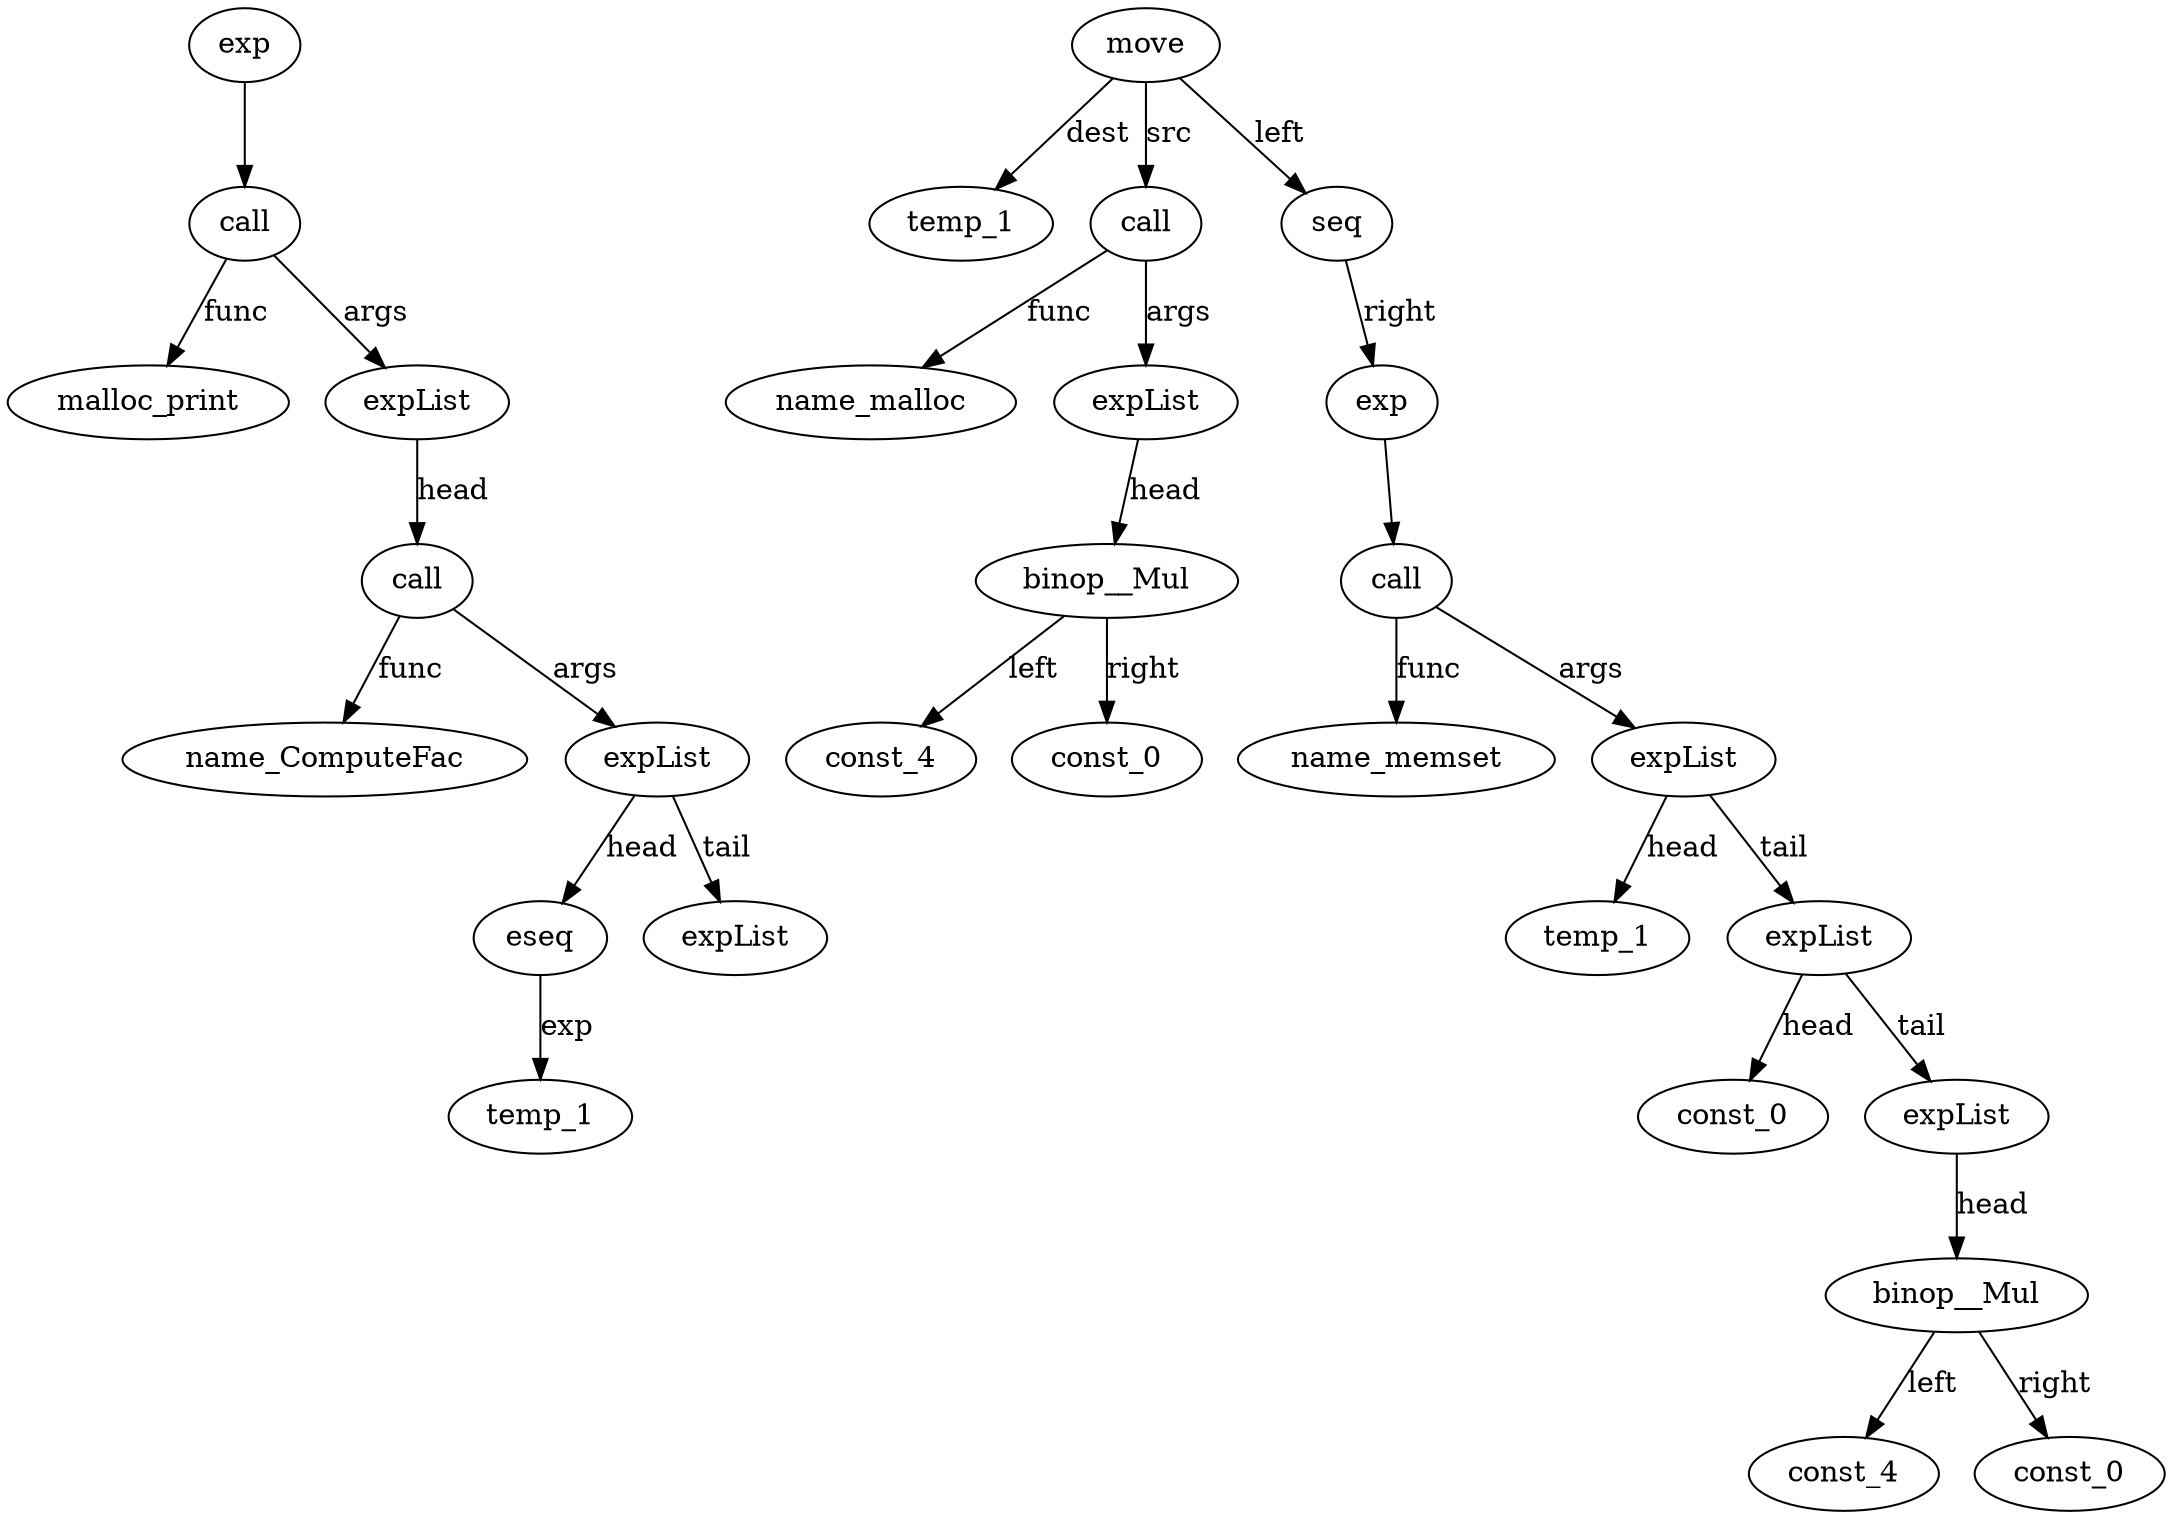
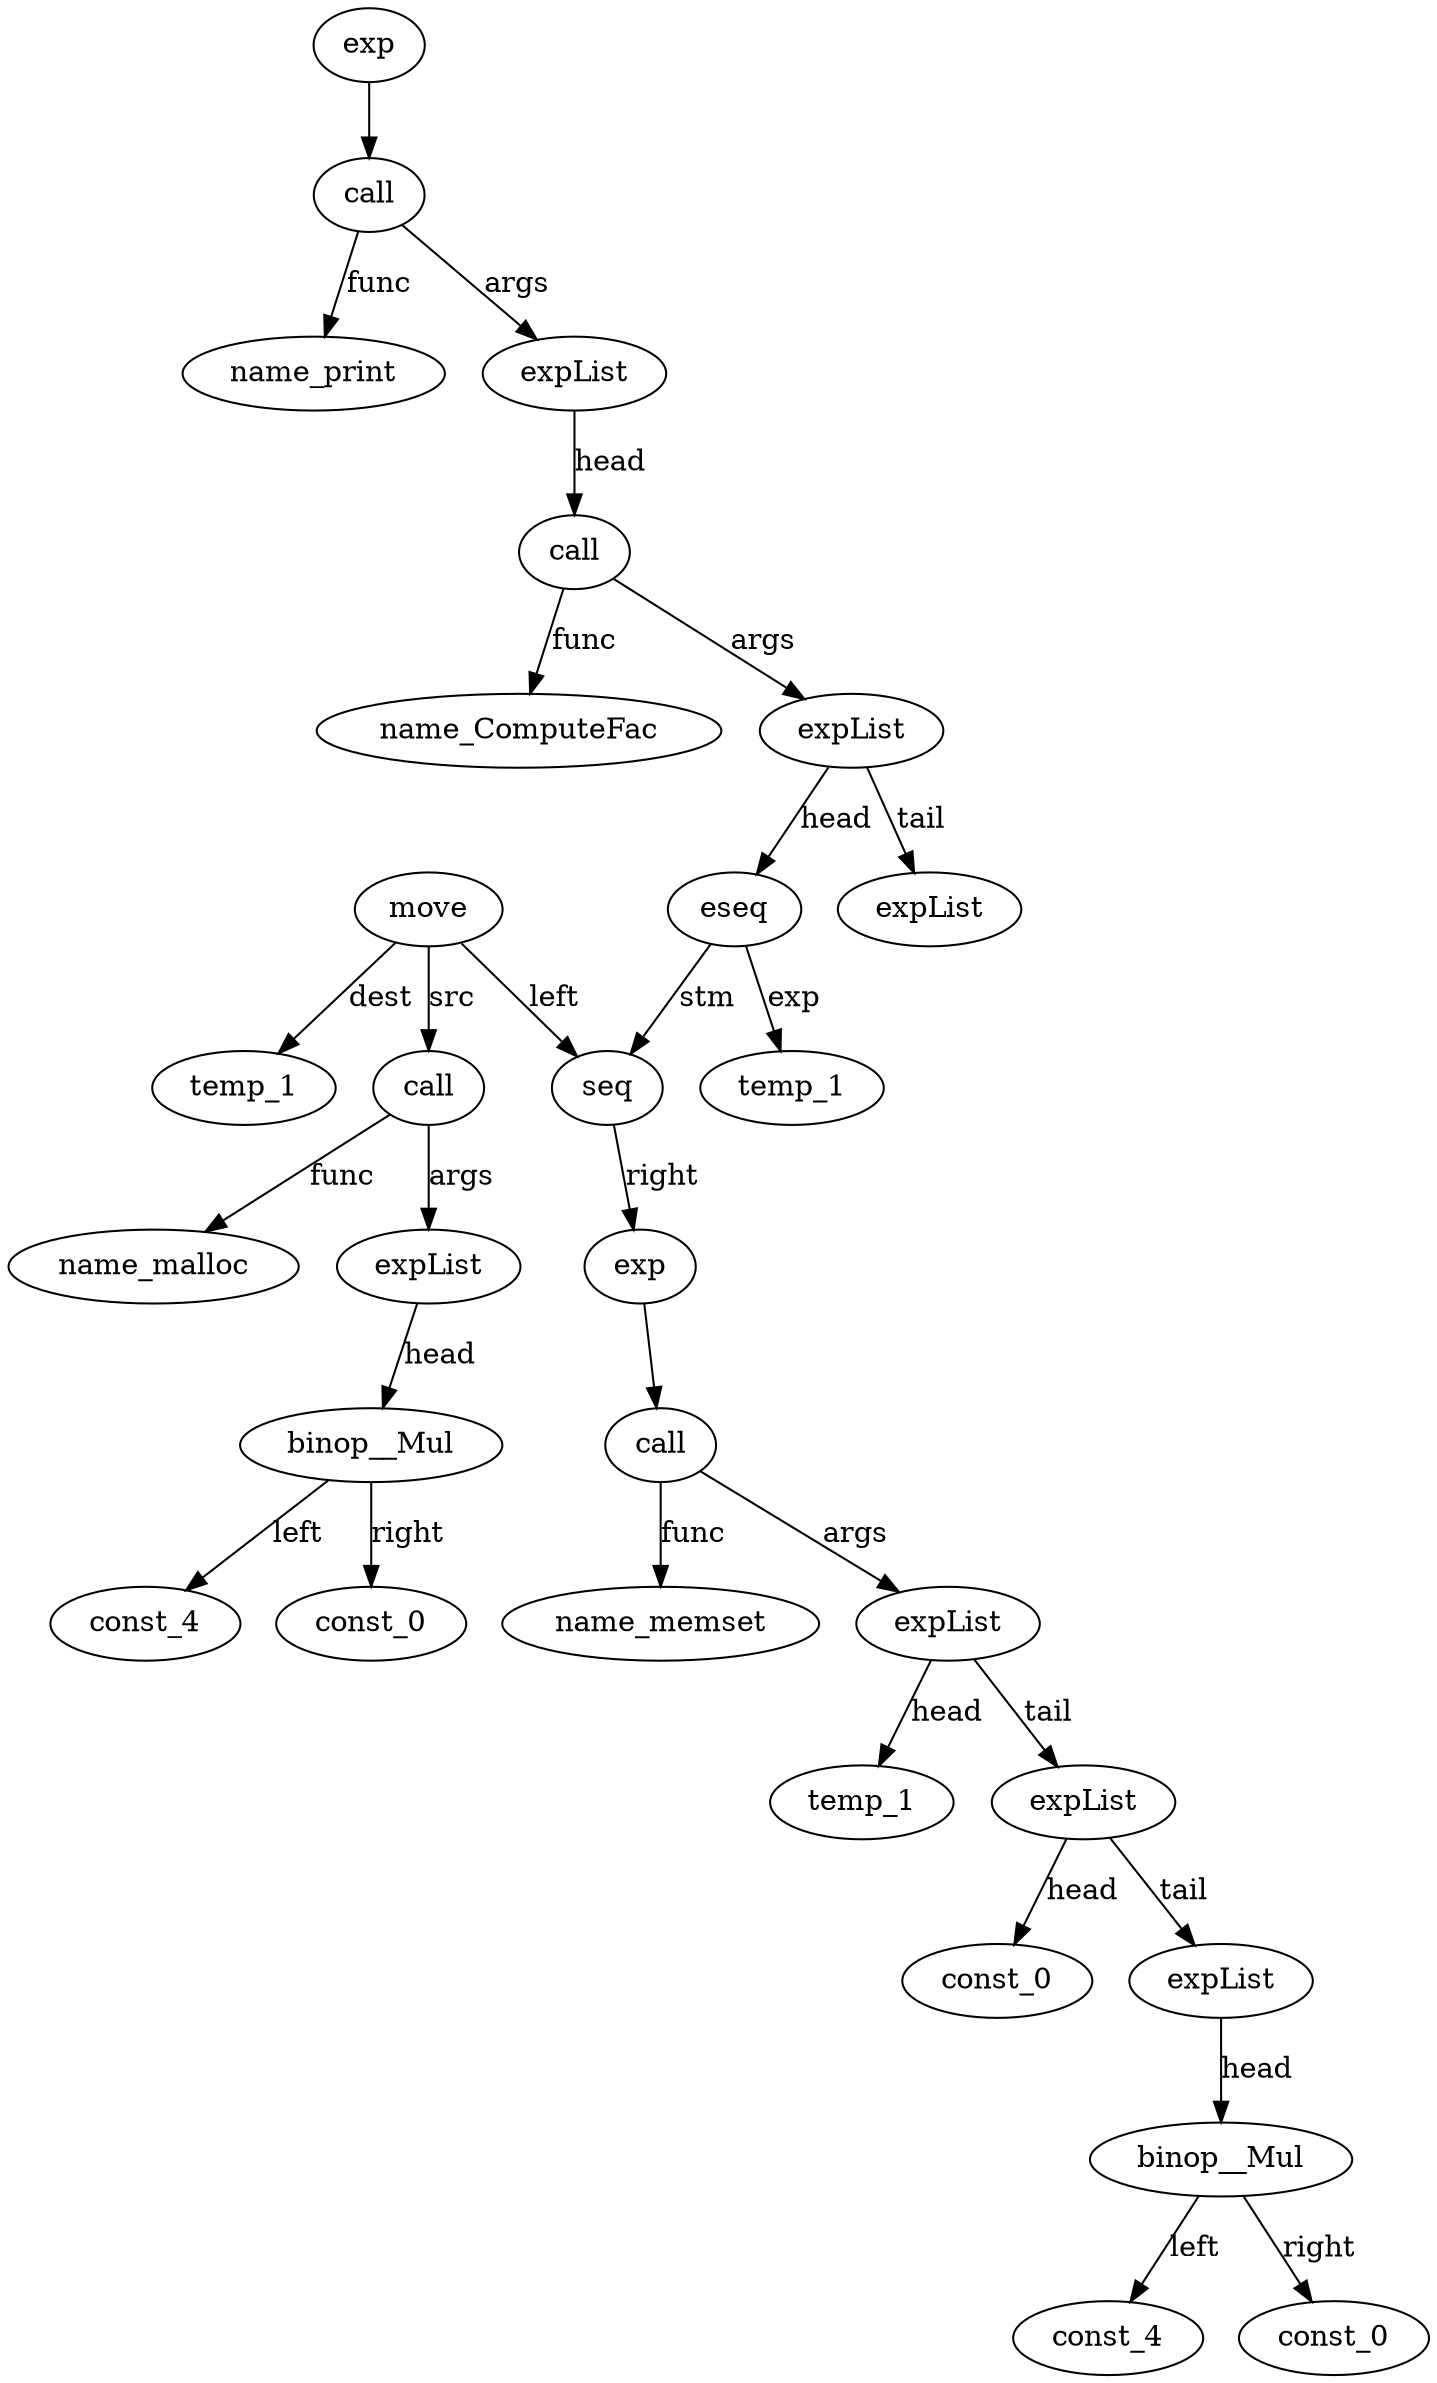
  digraph {
-   n1 [label=malloc_print]
+   n1 [label=name_print]
    n2 [label=name_ComputeFac]
    n3 [label=temp_1]
    n4 [label=name_malloc]
    n5 [label=const_4]
    n6 [label=const_0]
    n7 [label=binop__Mul]
    n8 [label=expList]
    n9 [label=call]
    n10 [label=move]
    n11 [label=seq]
    n12 [label=name_memset]
    n13 [label=temp_1]
    n14 [label=const_0]
    n15 [label=const_4]
    n16 [label=const_0]
    n17 [label=binop__Mul]
    n18 [label=expList]
    n19 [label=expList]
    n20 [label=expList]
    n21 [label=call]
    n22 [label=exp]
    n23 [label=temp_1]
    n24 [label=eseq]
    n25 [label=expList]
    n26 [label=expList]
    n27 [label=call]
    n28 [label=expList]
    n29 [label=call]
    n30 [label=exp]
    n7 -> n5 [label=left]
    n7 -> n6 [label=right]
    n8 -> n7 [label=head]
    n9 -> n4 [label=func]
    n9 -> n8 [label=args]
    n10 -> n3 [label=dest]
    n10 -> n9 [label=src]
    n10 -> n11 [label=left]
    n11 -> n22 [label=right]
    n17 -> n15 [label=left]
    n17 -> n16 [label=right]
    n18 -> n17 [label=head]
    n19 -> n14 [label=head]
    n19 -> n18 [label=tail]
    n20 -> n13 [label=head]
    n20 -> n19 [label=tail]
    n21 -> n12 [label=func]
    n21 -> n20 [label=args]
    n22 -> n21
+   n24 -> n11 [label=stm]
    n24 -> n23 [label=exp]
    n26 -> n24 [label=head]
    n26 -> n25 [label=tail]
    n27 -> n2 [label=func]
    n27 -> n26 [label=args]
    n28 -> n27 [label=head]
    n29 -> n1 [label=func]
    n29 -> n28 [label=args]
    n30 -> n29
  }
